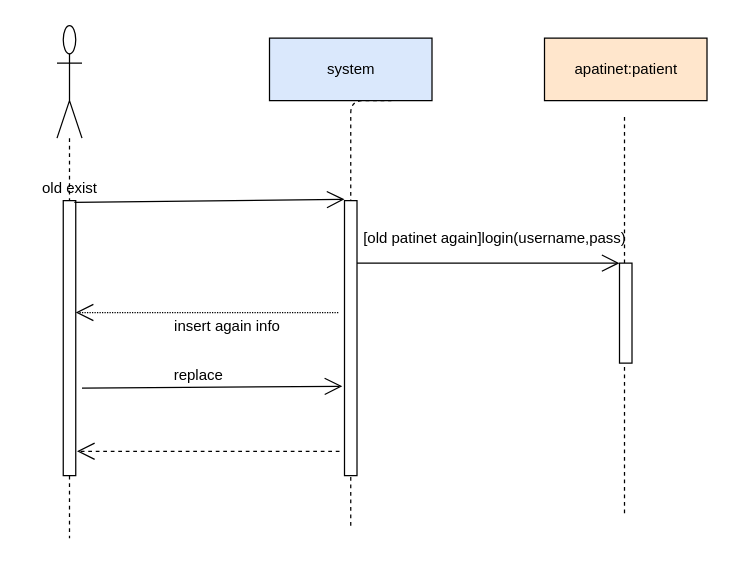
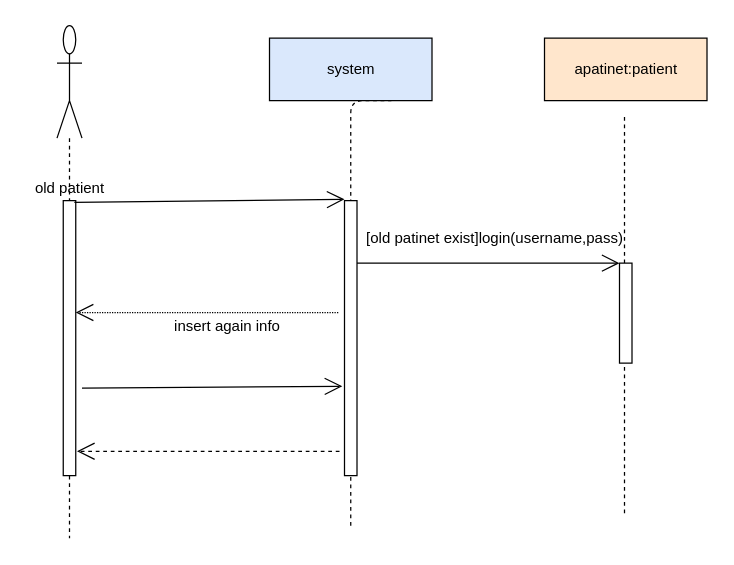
  <mxCell id="0" />
  <mxCell id="1" parent="0" />
  <mxCell id="2" value="" style="shape=umlLifeline;participant=umlActor;perimeter=lifelinePerimeter;whiteSpace=wrap;html=1;container=1;collapsible=0;recursiveResize=0;verticalAlign=top;spacingTop=36;labelBackgroundColor=#ffffff;outlineConnect=0;size=90;" vertex="1" parent="1"><mxGeometry x="45" y="20" width="20" height="410" as="geometry" /></mxCell>
  <mxCell id="3" value="" style="html=1;points=[];perimeter=orthogonalPerimeter;" vertex="1" parent="2"><mxGeometry x="5" y="140" width="10" height="220" as="geometry" /></mxCell>
- <mxCell id="4" value="old exist" style="text;html=1;align=center;verticalAlign=middle;resizable=0;points=[];;autosize=1;" vertex="1" parent="1"><mxGeometry x="20" y="140" width="70" height="20" as="geometry" /></mxCell>
+ <mxCell id="4" value="old patient" style="text;html=1;align=center;verticalAlign=middle;resizable=0;points=[];;autosize=1;" vertex="1" parent="1"><mxGeometry x="20" y="140" width="70" height="20" as="geometry" /></mxCell>
  <mxCell id="5" value="system" style="html=1;fillColor=#dae8fc;" vertex="1" parent="1"><mxGeometry x="215" y="30" width="130" height="50" as="geometry" /></mxCell>
  <mxCell id="6" value="" style="endArrow=none;dashed=1;html=1;entryX=0.75;entryY=1;entryDx=0;entryDy=0;" edge="1" parent="1" target="5"><mxGeometry width="50" height="50" relative="1" as="geometry"><mxPoint x="280" y="420" as="sourcePoint" /><mxPoint x="295" y="190" as="targetPoint" /><Array as="points"><mxPoint x="280" y="80" /></Array></mxGeometry></mxCell>
  <mxCell id="7" value="" style="html=1;points=[];perimeter=orthogonalPerimeter;" vertex="1" parent="1"><mxGeometry x="275" y="160" width="10" height="220" as="geometry" /></mxCell>
  <mxCell id="8" value="" style="endArrow=open;endFill=1;endSize=12;html=1;exitX=0.556;exitY=1.071;exitDx=0;exitDy=0;exitPerimeter=0;" edge="1" parent="1" source="4"><mxGeometry width="160" relative="1" as="geometry"><mxPoint x="75" y="158.5" as="sourcePoint" /><mxPoint x="275" y="159" as="targetPoint" /></mxGeometry></mxCell>
  <mxCell id="9" value="apatinet:patient" style="html=1;fillColor=#ffe6cc;" vertex="1" parent="1"><mxGeometry x="435" y="30" width="130" height="50" as="geometry" /></mxCell>
  <mxCell id="10" value="" style="endArrow=none;dashed=1;html=1;" edge="1" parent="1" source="14"><mxGeometry width="50" height="50" relative="1" as="geometry"><mxPoint x="499" y="410" as="sourcePoint" /><mxPoint x="499" y="90" as="targetPoint" /></mxGeometry></mxCell>
  <mxCell id="11" value="" style="endArrow=open;endFill=1;endSize=12;html=1;" edge="1" parent="1"><mxGeometry width="160" relative="1" as="geometry"><mxPoint x="285" y="210" as="sourcePoint" /><mxPoint x="495" y="210" as="targetPoint" /></mxGeometry></mxCell>
- <mxCell id="12" value="[old patinet again]login(username,pass)" style="text;html=1;align=center;verticalAlign=middle;resizable=0;points=[];;autosize=1;" vertex="1" parent="1"><mxGeometry x="285" y="180" width="220" height="20" as="geometry" /></mxCell>
+ <mxCell id="12" value="[old patinet exist]login(username,pass)" style="text;html=1;align=center;verticalAlign=middle;resizable=0;points=[];;autosize=1;" vertex="1" parent="1"><mxGeometry x="285" y="180" width="220" height="20" as="geometry" /></mxCell>
  <mxCell id="13" value="" style="endArrow=open;endFill=1;endSize=12;html=1;dashed=1;dashPattern=1 1;" edge="1" parent="1"><mxGeometry width="160" relative="1" as="geometry"><mxPoint x="270" y="249.5" as="sourcePoint" /><mxPoint x="60" y="249.5" as="targetPoint" /></mxGeometry></mxCell>
  <mxCell id="14" value="" style="html=1;points=[];perimeter=orthogonalPerimeter;" vertex="1" parent="1"><mxGeometry x="495" y="210" width="10" height="80" as="geometry" /></mxCell>
  <mxCell id="15" value="" style="endArrow=none;dashed=1;html=1;" edge="1" parent="1" target="14"><mxGeometry width="50" height="50" relative="1" as="geometry"><mxPoint x="499" y="410" as="sourcePoint" /><mxPoint x="499" y="90" as="targetPoint" /></mxGeometry></mxCell>
  <mxCell id="16" value="" style="endArrow=open;endFill=1;endSize=12;html=1;entryX=-0.176;entryY=0.675;entryDx=0;entryDy=0;entryPerimeter=0;" edge="1" parent="1" target="7"><mxGeometry width="160" relative="1" as="geometry"><mxPoint x="65" y="310" as="sourcePoint" /><mxPoint x="225" y="310" as="targetPoint" /></mxGeometry></mxCell>
- <mxCell id="17" value="replace" style="text;html=1;align=center;verticalAlign=middle;resizable=0;points=[];;autosize=1;" vertex="1" parent="1"><mxGeometry x="133" y="290" width="50" height="20" as="geometry" /></mxCell>
  <mxCell id="18" value="" style="endArrow=open;endFill=1;endSize=12;html=1;dashed=1;" edge="1" parent="1"><mxGeometry width="160" relative="1" as="geometry"><mxPoint x="271" y="360.5" as="sourcePoint" /><mxPoint x="61" y="360.5" as="targetPoint" /></mxGeometry></mxCell>
  <mxCell id="19" value="insert again info" style="text;html=1;align=center;verticalAlign=middle;resizable=0;points=[];;autosize=1;" vertex="1" parent="1"><mxGeometry x="131" y="251" width="100" height="20" as="geometry" /></mxCell>
